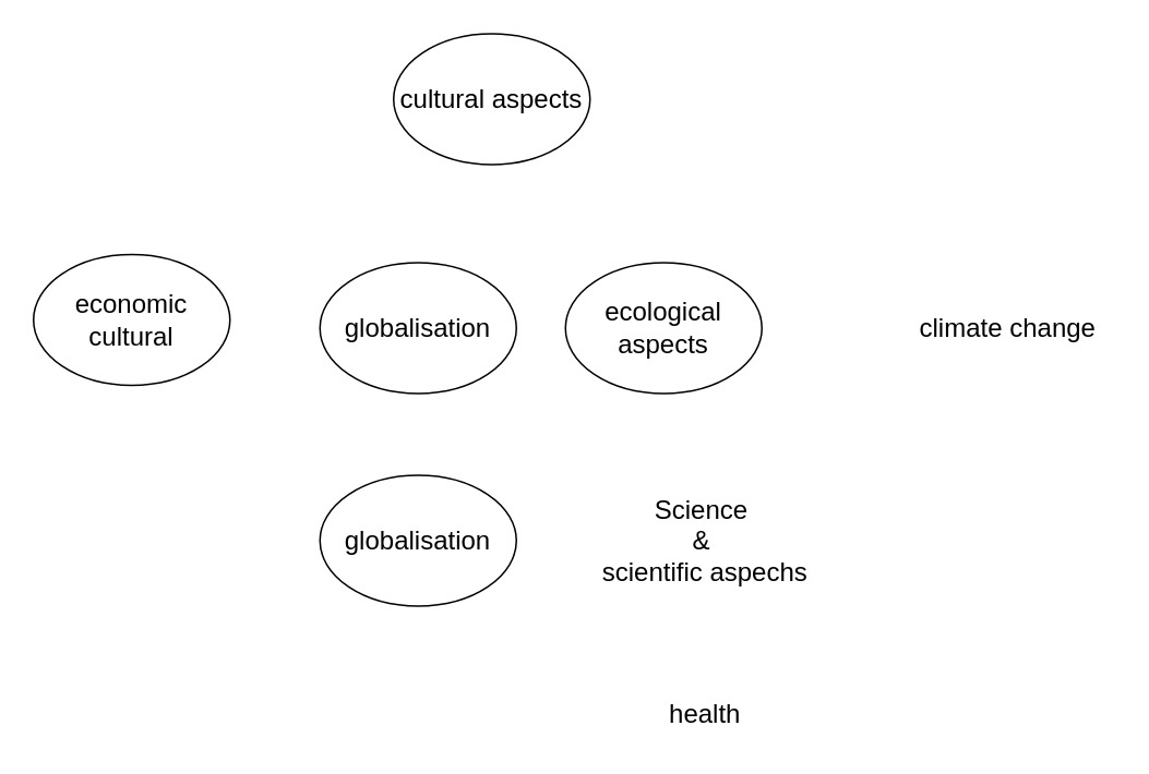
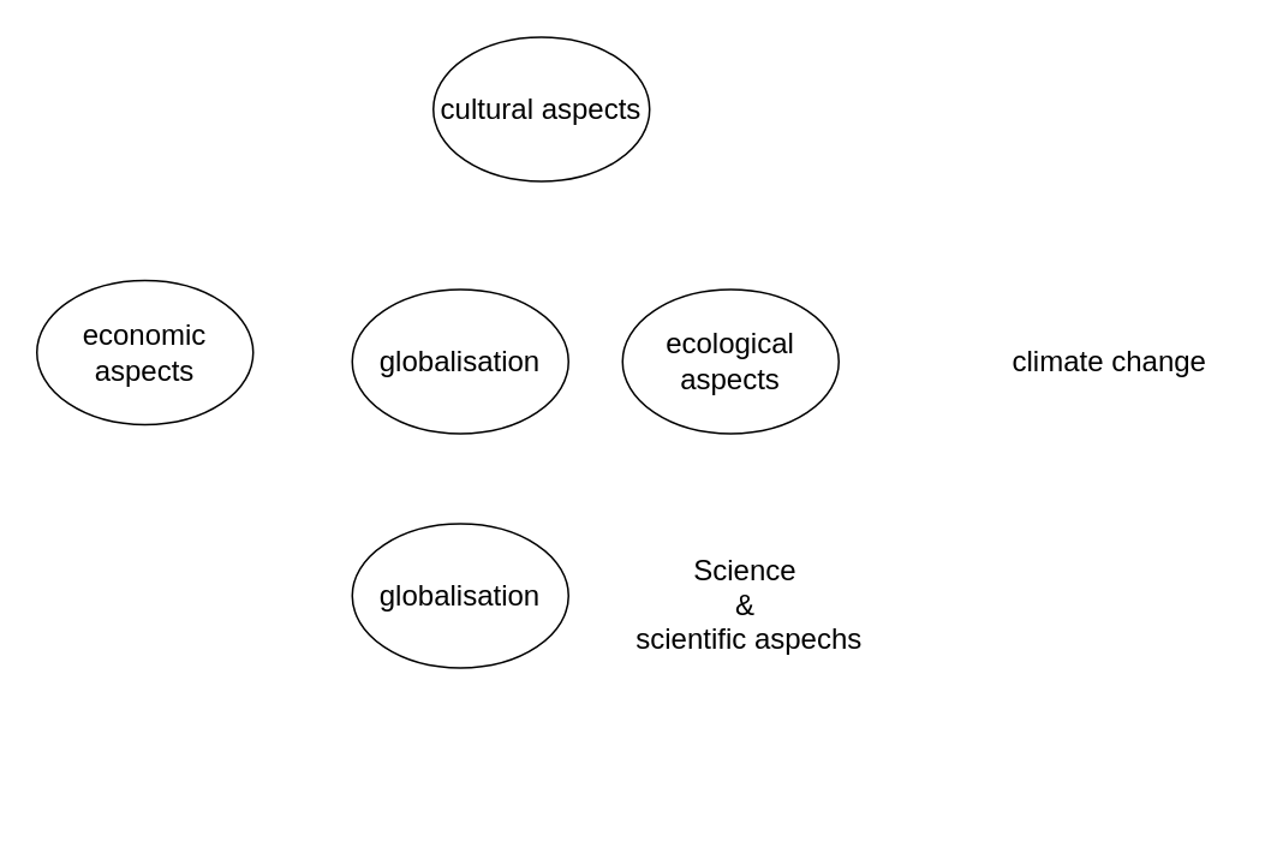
  <mxCell id="0" />
  <mxCell id="1" parent="0" />
  <mxCell id="2" value="&lt;font style=&quot;font-size: 16px;&quot;&gt;globalisation&lt;/font&gt;" style="ellipse;whiteSpace=wrap;html=1;" vertex="1" parent="1"><mxGeometry x="195" y="160" width="120" height="80" as="geometry" /></mxCell>
  <mxCell id="3" value="&lt;font style=&quot;font-size: 16px;&quot;&gt;ecological aspects&lt;/font&gt;" style="ellipse;whiteSpace=wrap;html=1;" vertex="1" parent="1"><mxGeometry x="345" y="160" width="120" height="80" as="geometry" /></mxCell>
- <mxCell id="4" value="&lt;font style=&quot;font-size: 16px;&quot;&gt;economic cultural&lt;/font&gt;" style="ellipse;whiteSpace=wrap;html=1;" vertex="1" parent="1"><mxGeometry x="20" y="155" width="120" height="80" as="geometry" /></mxCell>
+ <mxCell id="4" value="&lt;font style=&quot;font-size: 16px;&quot;&gt;economic aspects&lt;/font&gt;" style="ellipse;whiteSpace=wrap;html=1;" vertex="1" parent="1"><mxGeometry x="20" y="155" width="120" height="80" as="geometry" /></mxCell>
  <mxCell id="5" value="&lt;font style=&quot;font-size: 16px;&quot;&gt;cultural aspects&lt;/font&gt;" style="ellipse;whiteSpace=wrap;html=1;" vertex="1" parent="1"><mxGeometry x="240" y="20" width="120" height="80" as="geometry" /></mxCell>
  <mxCell id="6" value="&lt;font style=&quot;font-size: 16px;&quot;&gt;globalisation&lt;/font&gt;" style="ellipse;whiteSpace=wrap;html=1;" vertex="1" parent="1"><mxGeometry x="195" y="290" width="120" height="80" as="geometry" /></mxCell>
  <mxCell id="7" value="&lt;font style=&quot;font-size: 16px;&quot;&gt;climate change&lt;/font&gt;" style="text;html=1;align=center;verticalAlign=middle;resizable=0;points=[];autosize=1;strokeColor=none;fillColor=none;" vertex="1" parent="1"><mxGeometry x="550" y="185" width="130" height="30" as="geometry" /></mxCell>
- <mxCell id="8" value="&lt;div&gt;&lt;span style=&quot;font-size: 16px;&quot;&gt;Science&amp;nbsp;&lt;/span&gt;&lt;/div&gt;&lt;div&gt;&lt;span style=&quot;font-size: 16px;&quot;&gt;&amp;amp;&amp;nbsp;&lt;/span&gt;&lt;/div&gt;&lt;div&gt;&lt;span style=&quot;font-size: 16px;&quot;&gt;scientific aspechs&lt;/span&gt;&lt;/div&gt;" style="text;html=1;align=center;verticalAlign=middle;resizable=0;points=[];autosize=1;strokeColor=none;fillColor=none;" vertex="1" parent="1"><mxGeometry x="355" y="295" width="150" height="70" as="geometry" /></mxCell>
- <mxCell id="9" value="&lt;span style=&quot;font-size: 16px;&quot;&gt;health&lt;/span&gt;" style="text;html=1;align=center;verticalAlign=middle;resizable=0;points=[];autosize=1;strokeColor=none;fillColor=none;" vertex="1" parent="1"><mxGeometry x="395" y="421" width="70" height="30" as="geometry" /></mxCell>
+ <mxCell id="8" value="&lt;div&gt;&lt;span style=&quot;font-size: 16px;&quot;&gt;Science&amp;nbsp;&lt;/span&gt;&lt;/div&gt;&lt;div&gt;&lt;span style=&quot;font-size: 16px;&quot;&gt;&amp;amp;&amp;nbsp;&lt;/span&gt;&lt;/div&gt;&lt;div&gt;&lt;span style=&quot;font-size: 16px;&quot;&gt;scientific aspechs&lt;/span&gt;&lt;/div&gt;" style="text;html=1;align=center;verticalAlign=middle;resizable=0;points=[];autosize=1;strokeColor=none;fillColor=none;" vertex="1" parent="1"><mxGeometry x="340" y="300" width="150" height="70" as="geometry" /></mxCell>
